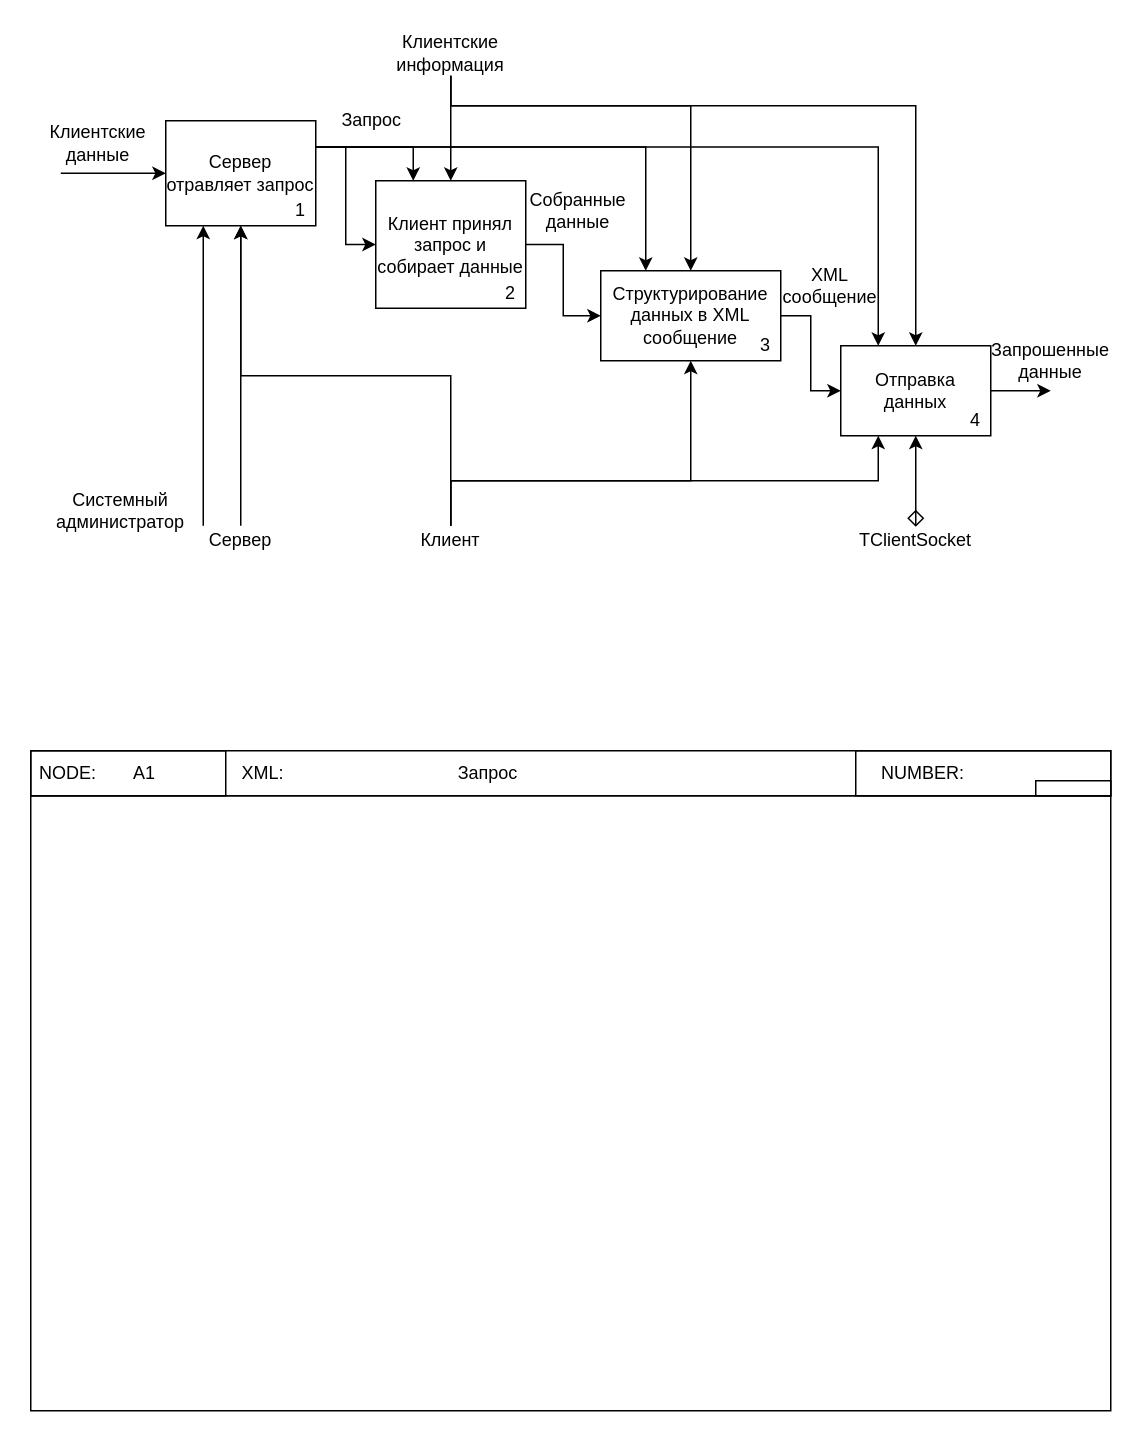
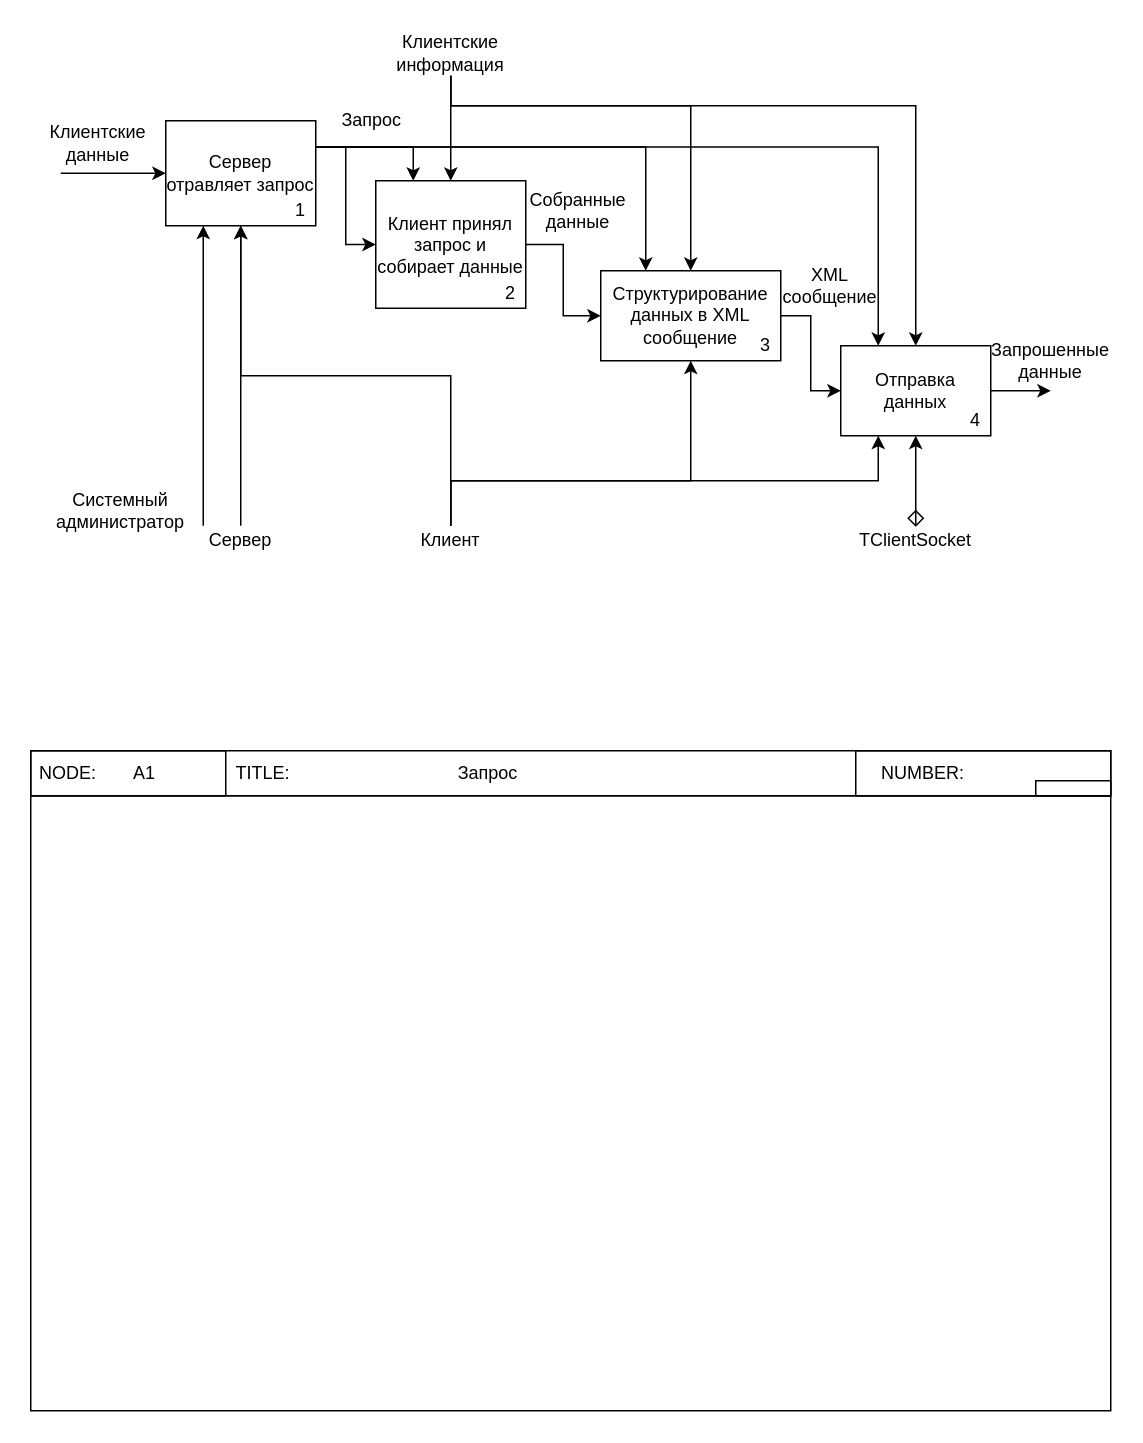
  <mxCell id="0" />
  <mxCell id="1" parent="0" />
  <mxCell id="2" style="edgeStyle=orthogonalEdgeStyle;rounded=0;orthogonalLoop=1;jettySize=auto;html=1;exitX=1;exitY=0.25;exitDx=0;exitDy=0;entryX=0.25;entryY=0;entryDx=0;entryDy=0;" edge="1" parent="1" source="6" target="14"><mxGeometry relative="1" as="geometry" /></mxCell>
  <mxCell id="3" style="edgeStyle=orthogonalEdgeStyle;rounded=0;orthogonalLoop=1;jettySize=auto;html=1;exitX=1;exitY=0.25;exitDx=0;exitDy=0;entryX=0.25;entryY=0;entryDx=0;entryDy=0;" edge="1" parent="1" source="6" target="9"><mxGeometry relative="1" as="geometry" /></mxCell>
  <mxCell id="4" style="edgeStyle=orthogonalEdgeStyle;rounded=0;orthogonalLoop=1;jettySize=auto;html=1;exitX=1;exitY=0.25;exitDx=0;exitDy=0;entryX=0;entryY=0.5;entryDx=0;entryDy=0;" edge="1" parent="1" source="6" target="14"><mxGeometry relative="1" as="geometry" /></mxCell>
  <mxCell id="5" style="edgeStyle=orthogonalEdgeStyle;rounded=0;orthogonalLoop=1;jettySize=auto;html=1;exitX=1;exitY=0.25;exitDx=0;exitDy=0;entryX=0.25;entryY=0;entryDx=0;entryDy=0;" edge="1" parent="1" source="6" target="12"><mxGeometry relative="1" as="geometry" /></mxCell>
  <mxCell id="6" value="Сервер отравляет запрос" style="rounded=0;whiteSpace=wrap;html=1;" parent="1" vertex="1"><mxGeometry x="110" y="80" width="100" height="70" as="geometry" /></mxCell>
  <mxCell id="7" value="1" style="text;html=1;strokeColor=none;fillColor=none;align=center;verticalAlign=middle;whiteSpace=wrap;rounded=0;" parent="1" vertex="1"><mxGeometry x="190" y="130" width="20" height="20" as="geometry" /></mxCell>
  <mxCell id="8" style="edgeStyle=orthogonalEdgeStyle;rounded=0;orthogonalLoop=1;jettySize=auto;html=1;exitX=1;exitY=0.5;exitDx=0;exitDy=0;entryX=0;entryY=0.5;entryDx=0;entryDy=0;" edge="1" parent="1" source="9" target="12"><mxGeometry relative="1" as="geometry" /></mxCell>
  <mxCell id="9" value="Структурирование данных в XML сообщение" style="rounded=0;whiteSpace=wrap;html=1;" parent="1" vertex="1"><mxGeometry x="400" y="180" width="120" height="60" as="geometry" /></mxCell>
  <mxCell id="10" value="3" style="text;html=1;strokeColor=none;fillColor=none;align=center;verticalAlign=middle;whiteSpace=wrap;rounded=0;" parent="1" vertex="1"><mxGeometry x="500" y="220" width="20" height="20" as="geometry" /></mxCell>
  <mxCell id="11" style="edgeStyle=orthogonalEdgeStyle;rounded=0;orthogonalLoop=1;jettySize=auto;html=1;exitX=1;exitY=0.5;exitDx=0;exitDy=0;" parent="1" source="12" edge="1"><mxGeometry relative="1" as="geometry"><mxPoint x="700" y="260" as="targetPoint" /></mxGeometry></mxCell>
  <mxCell id="12" value="Отправка данных" style="rounded=0;whiteSpace=wrap;html=1;" parent="1" vertex="1"><mxGeometry x="560" y="230" width="100" height="60" as="geometry" /></mxCell>
  <mxCell id="13" style="edgeStyle=orthogonalEdgeStyle;rounded=0;orthogonalLoop=1;jettySize=auto;html=1;exitX=1;exitY=0.5;exitDx=0;exitDy=0;entryX=0;entryY=0.5;entryDx=0;entryDy=0;" parent="1" source="14" target="9" edge="1"><mxGeometry relative="1" as="geometry" /></mxCell>
  <mxCell id="14" value="Клиент принял запрос и собирает данные" style="rounded=0;whiteSpace=wrap;html=1;" parent="1" vertex="1"><mxGeometry x="250" y="120" width="100" height="85" as="geometry" /></mxCell>
  <mxCell id="15" value="4" style="text;html=1;strokeColor=none;fillColor=none;align=center;verticalAlign=middle;whiteSpace=wrap;rounded=0;" parent="1" vertex="1"><mxGeometry x="640" y="270" width="20" height="20" as="geometry" /></mxCell>
  <mxCell id="16" value="Запрос" style="text;html=1;strokeColor=none;fillColor=none;align=center;verticalAlign=middle;whiteSpace=wrap;rounded=0;" parent="1" vertex="1"><mxGeometry x="220" y="70" width="55" height="20" as="geometry" /></mxCell>
  <mxCell id="17" value="Собранные данные" style="text;html=1;strokeColor=none;fillColor=none;align=center;verticalAlign=middle;whiteSpace=wrap;rounded=0;" parent="1" vertex="1"><mxGeometry x="350" y="130" width="70" height="20" as="geometry" /></mxCell>
  <mxCell id="18" style="edgeStyle=orthogonalEdgeStyle;rounded=0;orthogonalLoop=1;jettySize=auto;html=1;exitX=0.5;exitY=1;exitDx=0;exitDy=0;entryX=0.5;entryY=0;entryDx=0;entryDy=0;" edge="1" parent="1" source="21" target="12"><mxGeometry relative="1" as="geometry"><Array as="points"><mxPoint x="610" y="70" /></Array></mxGeometry></mxCell>
  <mxCell id="19" style="edgeStyle=orthogonalEdgeStyle;rounded=0;orthogonalLoop=1;jettySize=auto;html=1;exitX=0.5;exitY=1;exitDx=0;exitDy=0;" edge="1" parent="1" source="21" target="14"><mxGeometry relative="1" as="geometry"><Array as="points"><mxPoint x="300" y="60" /><mxPoint x="300" y="60" /></Array></mxGeometry></mxCell>
  <mxCell id="20" style="edgeStyle=orthogonalEdgeStyle;rounded=0;orthogonalLoop=1;jettySize=auto;html=1;exitX=0.5;exitY=1;exitDx=0;exitDy=0;entryX=0.5;entryY=0;entryDx=0;entryDy=0;" edge="1" parent="1" source="21" target="9"><mxGeometry relative="1" as="geometry"><Array as="points"><mxPoint x="300" y="70" /><mxPoint x="460" y="70" /></Array></mxGeometry></mxCell>
  <mxCell id="21" value="Клиентские информация" style="text;html=1;strokeColor=none;fillColor=none;align=center;verticalAlign=middle;whiteSpace=wrap;rounded=0;" parent="1" vertex="1"><mxGeometry x="260" y="20" width="80" height="30" as="geometry" /></mxCell>
  <mxCell id="22" value="Клиентские данные" style="text;html=1;strokeColor=none;fillColor=none;align=center;verticalAlign=middle;whiteSpace=wrap;rounded=0;" parent="1" vertex="1"><mxGeometry x="30" y="80" width="70" height="30" as="geometry" /></mxCell>
  <mxCell id="23" value="" style="endArrow=classic;html=1;entryX=0;entryY=0.5;entryDx=0;entryDy=0;" parent="1" target="6" edge="1"><mxGeometry width="50" height="50" relative="1" as="geometry"><mxPoint x="40" y="115" as="sourcePoint" /><mxPoint x="80" y="130" as="targetPoint" /></mxGeometry></mxCell>
  <mxCell id="24" value="Запрошенные данные" style="text;html=1;strokeColor=none;fillColor=none;align=center;verticalAlign=middle;whiteSpace=wrap;rounded=0;" parent="1" vertex="1"><mxGeometry x="680" y="230" width="40" height="20" as="geometry" /></mxCell>
  <mxCell id="25" value="2" style="text;html=1;strokeColor=none;fillColor=none;align=center;verticalAlign=middle;whiteSpace=wrap;rounded=0;" parent="1" vertex="1"><mxGeometry x="330" y="185" width="20" height="20" as="geometry" /></mxCell>
  <mxCell id="26" value="" style="rounded=0;whiteSpace=wrap;html=1;fillColor=none;" parent="1" vertex="1"><mxGeometry x="20" y="500" width="720" height="30" as="geometry" /></mxCell>
  <mxCell id="27" value="" style="rounded=0;whiteSpace=wrap;html=1;fillColor=none;" parent="1" vertex="1"><mxGeometry x="570" y="500" width="170" height="30" as="geometry" /></mxCell>
  <mxCell id="28" value="" style="rounded=0;whiteSpace=wrap;html=1;fillColor=none;" parent="1" vertex="1"><mxGeometry x="20" y="500" width="130" height="30" as="geometry" /></mxCell>
  <mxCell id="29" value="NODE:" style="text;html=1;strokeColor=none;fillColor=none;align=center;verticalAlign=middle;whiteSpace=wrap;rounded=0;" parent="1" vertex="1"><mxGeometry x="25" y="505" width="40" height="20" as="geometry" /></mxCell>
  <mxCell id="30" value="A1" style="text;html=1;strokeColor=none;fillColor=none;align=center;verticalAlign=middle;whiteSpace=wrap;rounded=0;" parent="1" vertex="1"><mxGeometry x="76" y="505" width="40" height="20" as="geometry" /></mxCell>
- <mxCell id="31" value="XML:" style="text;html=1;strokeColor=none;fillColor=none;align=center;verticalAlign=middle;whiteSpace=wrap;rounded=0;" parent="1" vertex="1"><mxGeometry x="155" y="505" width="40" height="20" as="geometry" /></mxCell>
+ <mxCell id="31" value="TITLE:" style="text;html=1;strokeColor=none;fillColor=none;align=center;verticalAlign=middle;whiteSpace=wrap;rounded=0;" parent="1" vertex="1"><mxGeometry x="155" y="505" width="40" height="20" as="geometry" /></mxCell>
  <mxCell id="32" value="Запрос" style="text;html=1;strokeColor=none;fillColor=none;align=center;verticalAlign=middle;whiteSpace=wrap;rounded=0;" parent="1" vertex="1"><mxGeometry x="205" y="505" width="240" height="20" as="geometry" /></mxCell>
  <mxCell id="33" value="NUMBER:" style="text;html=1;strokeColor=none;fillColor=none;align=center;verticalAlign=middle;whiteSpace=wrap;rounded=0;" parent="1" vertex="1"><mxGeometry x="585" y="505" width="60" height="20" as="geometry" /></mxCell>
  <mxCell id="34" value="" style="rounded=0;whiteSpace=wrap;html=1;fillColor=none;" parent="1" vertex="1"><mxGeometry x="690" y="520" width="50" height="10" as="geometry" /></mxCell>
  <mxCell id="35" value="" style="rounded=0;whiteSpace=wrap;html=1;fillColor=none;" parent="1" vertex="1"><mxGeometry x="20" y="530" width="720" height="410" as="geometry" /></mxCell>
  <mxCell id="36" value="XML сообщение" style="text;html=1;strokeColor=none;fillColor=none;align=center;verticalAlign=middle;whiteSpace=wrap;rounded=0;" vertex="1" parent="1"><mxGeometry x="533" y="180" width="40" height="20" as="geometry" /></mxCell>
  <mxCell id="37" value="" style="endArrow=classic;html=1;entryX=0.5;entryY=1;entryDx=0;entryDy=0;exitX=0.5;exitY=0;exitDx=0;exitDy=0;" edge="1" parent="1" source="38" target="6"><mxGeometry width="50" height="50" relative="1" as="geometry"><mxPoint x="160" y="330" as="sourcePoint" /><mxPoint x="330" y="210" as="targetPoint" /></mxGeometry></mxCell>
  <mxCell id="38" value="Сервер" style="text;html=1;strokeColor=none;fillColor=none;align=center;verticalAlign=middle;whiteSpace=wrap;rounded=0;" vertex="1" parent="1"><mxGeometry x="140" y="350" width="40" height="20" as="geometry" /></mxCell>
  <mxCell id="39" style="edgeStyle=orthogonalEdgeStyle;rounded=0;orthogonalLoop=1;jettySize=auto;html=1;exitX=0.5;exitY=0;exitDx=0;exitDy=0;entryX=0.5;entryY=1;entryDx=0;entryDy=0;" edge="1" parent="1" source="40" target="12"><mxGeometry relative="1" as="geometry" /></mxCell>
  <mxCell id="40" value="TClientSocket" style="text;html=1;strokeColor=none;fillColor=none;align=center;verticalAlign=middle;whiteSpace=wrap;rounded=0;" vertex="1" parent="1"><mxGeometry x="570" y="350" width="80" height="20" as="geometry" /></mxCell>
  <mxCell id="41" style="edgeStyle=orthogonalEdgeStyle;rounded=0;orthogonalLoop=1;jettySize=auto;html=1;exitX=0.5;exitY=0;exitDx=0;exitDy=0;" edge="1" parent="1" source="44" target="6"><mxGeometry relative="1" as="geometry" /></mxCell>
  <mxCell id="42" style="edgeStyle=orthogonalEdgeStyle;rounded=0;orthogonalLoop=1;jettySize=auto;html=1;exitX=0.5;exitY=0;exitDx=0;exitDy=0;entryX=0.5;entryY=1;entryDx=0;entryDy=0;" edge="1" parent="1" source="44" target="9"><mxGeometry relative="1" as="geometry"><Array as="points"><mxPoint x="300" y="320" /><mxPoint x="460" y="320" /></Array></mxGeometry></mxCell>
  <mxCell id="43" style="edgeStyle=orthogonalEdgeStyle;rounded=0;orthogonalLoop=1;jettySize=auto;html=1;exitX=0.5;exitY=0;exitDx=0;exitDy=0;entryX=0.25;entryY=1;entryDx=0;entryDy=0;" edge="1" parent="1" source="44" target="12"><mxGeometry relative="1" as="geometry" /></mxCell>
  <mxCell id="44" value="Клиент" style="text;html=1;strokeColor=none;fillColor=none;align=center;verticalAlign=middle;whiteSpace=wrap;rounded=0;" vertex="1" parent="1"><mxGeometry x="280" y="350" width="40" height="20" as="geometry" /></mxCell>
  <mxCell id="45" value="Системный администратор" style="text;html=1;strokeColor=none;fillColor=none;align=center;verticalAlign=middle;whiteSpace=wrap;rounded=0;" vertex="1" parent="1"><mxGeometry x="60" y="330" width="40" height="20" as="geometry" /></mxCell>
  <mxCell id="46" value="" style="endArrow=classic;html=1;entryX=0.25;entryY=1;entryDx=0;entryDy=0;" edge="1" parent="1" target="6"><mxGeometry width="50" height="50" relative="1" as="geometry"><mxPoint x="135" y="350" as="sourcePoint" /><mxPoint x="270" y="210" as="targetPoint" /></mxGeometry></mxCell>
  <mxCell id="47" value="" style="shape=sortShape;perimeter=rhombusPerimeter;whiteSpace=wrap;html=1;rotation=90;" vertex="1" parent="1"><mxGeometry x="605" y="340" width="10" height="10" as="geometry" /></mxCell>
